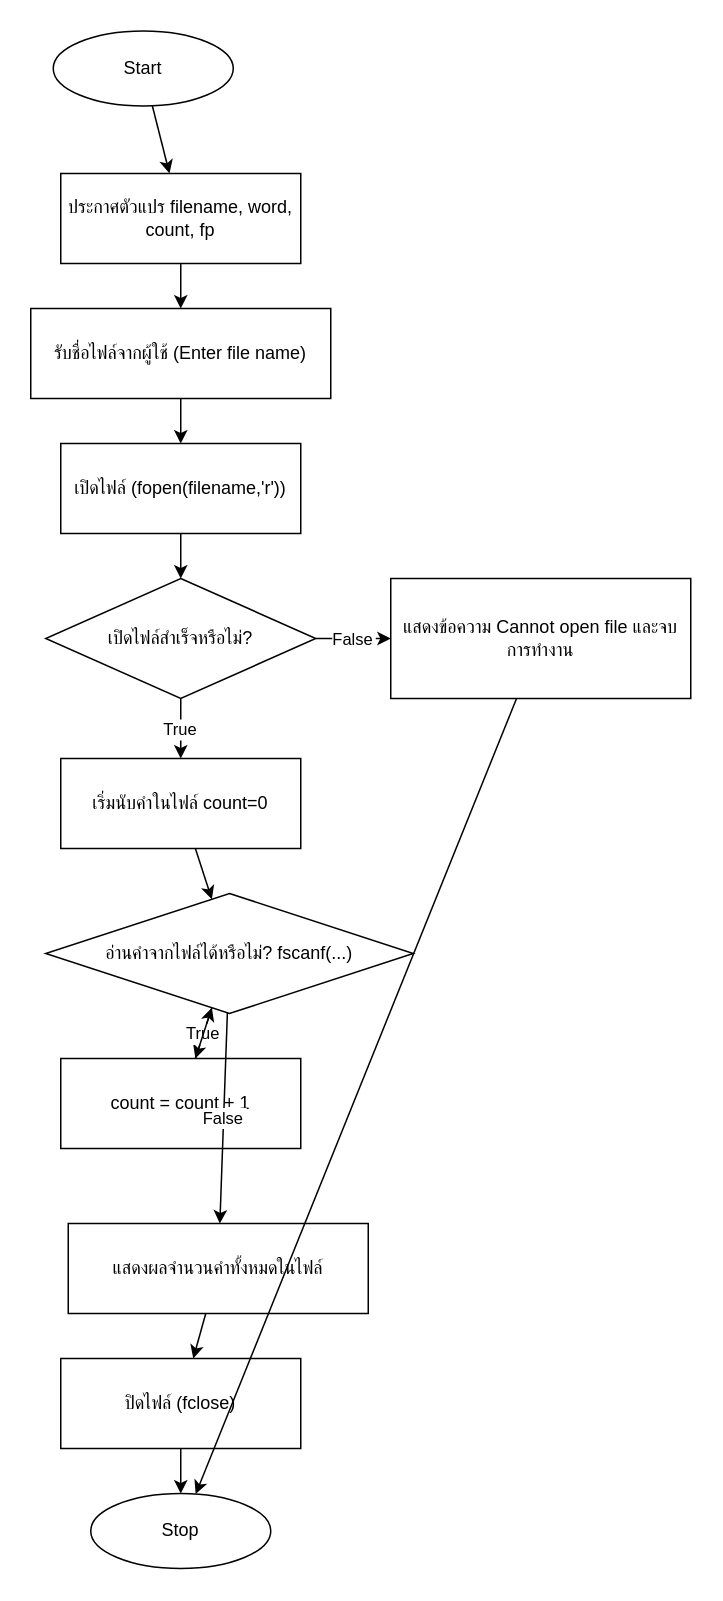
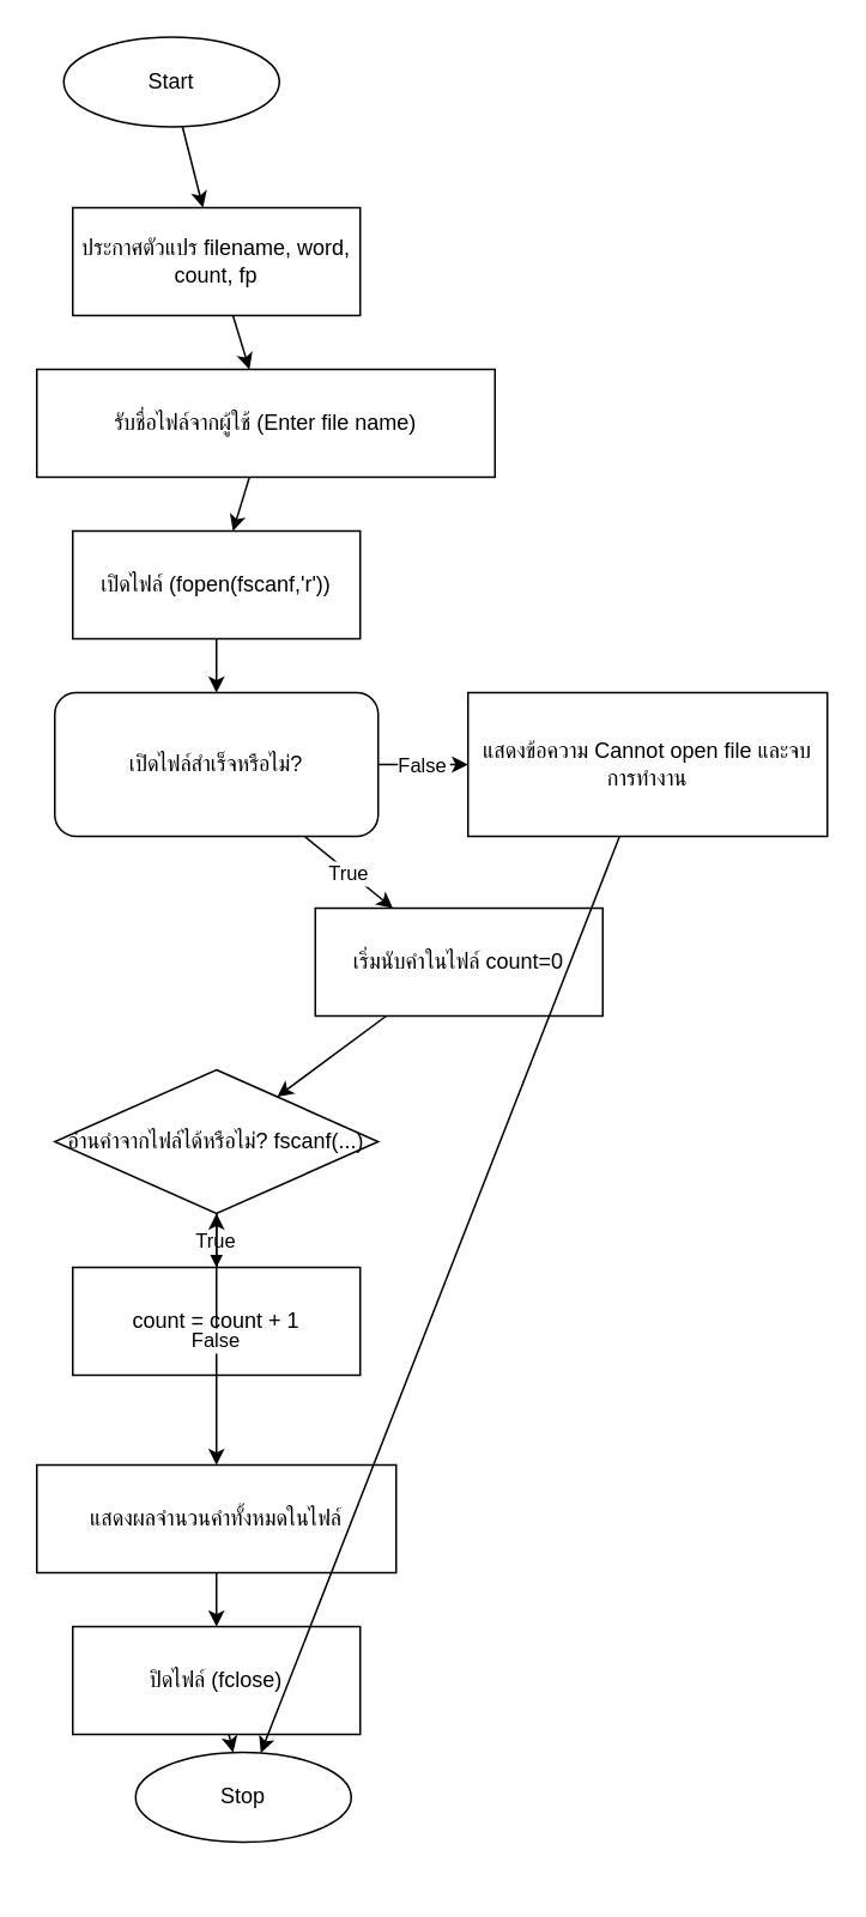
  <mxCell id="0" />
  <mxCell id="1" parent="0" />
  <mxCell id="2" value="Start" style="ellipse;whiteSpace=wrap;html=1;" vertex="1" parent="1"><mxGeometry x="35" y="20" width="120" height="50" as="geometry" /></mxCell>
  <mxCell id="3" value="ประกาศตัวแปร filename, word, count, fp" style="rectangle;whiteSpace=wrap;html=1;" vertex="1" parent="1"><mxGeometry x="40" y="115" width="160" height="60" as="geometry" /></mxCell>
- <mxCell id="4" value="รับชื่อไฟล์จากผู้ใช้ (Enter file name)" style="parallelogram;whiteSpace=wrap;html=1;" vertex="1" parent="1"><mxGeometry x="20" y="205" width="200" height="60" as="geometry" /></mxCell>
- <mxCell id="5" value="เปิดไฟล์ (fopen(filename,'r'))" style="rectangle;whiteSpace=wrap;html=1;" vertex="1" parent="1"><mxGeometry x="40" y="295" width="160" height="60" as="geometry" /></mxCell>
- <mxCell id="6" value="เปิดไฟล์สำเร็จหรือไม่?" style="rhombus;whiteSpace=wrap;html=1;" vertex="1" parent="1"><mxGeometry x="30" y="385" width="180" height="80" as="geometry" /></mxCell>
+ <mxCell id="4" value="รับชื่อไฟล์จากผู้ใช้ (Enter file name)" style="parallelogram;whiteSpace=wrap;html=1;" vertex="1" parent="1"><mxGeometry x="20" y="205" width="255" height="60" as="geometry" /></mxCell>
+ <mxCell id="5" value="เปิดไฟล์ (fopen(fscanf,'r'))" style="rectangle;whiteSpace=wrap;html=1;" vertex="1" parent="1"><mxGeometry x="40" y="295" width="160" height="60" as="geometry" /></mxCell>
+ <mxCell id="6" value="เปิดไฟล์สำเร็จหรือไม่?" style="whiteSpace=wrap;html=1;rounded=1;" vertex="1" parent="1"><mxGeometry x="30" y="385" width="180" height="80" as="geometry" /></mxCell>
  <mxCell id="7" value="แสดงข้อความ Cannot open file และจบการทำงาน" style="rectangle;whiteSpace=wrap;html=1;" vertex="1" parent="1"><mxGeometry x="260" y="385" width="200" height="80" as="geometry" /></mxCell>
- <mxCell id="8" value="เริ่มนับคำในไฟล์ count=0" style="rectangle;whiteSpace=wrap;html=1;" vertex="1" parent="1"><mxGeometry x="40" y="505" width="160" height="60" as="geometry" /></mxCell>
- <mxCell id="9" value="อ่านคำจากไฟล์ได้หรือไม่? fscanf(...)" style="rhombus;whiteSpace=wrap;html=1;" vertex="1" parent="1"><mxGeometry x="30" y="595" width="245" height="80" as="geometry" /></mxCell>
+ <mxCell id="8" value="เริ่มนับคำในไฟล์ count=0" style="rectangle;whiteSpace=wrap;html=1;" vertex="1" parent="1"><mxGeometry x="175" y="505" width="160" height="60" as="geometry" /></mxCell>
+ <mxCell id="9" value="อ่านคำจากไฟล์ได้หรือไม่? fscanf(...)" style="rhombus;whiteSpace=wrap;html=1;" vertex="1" parent="1"><mxGeometry x="30" y="595" width="180" height="80" as="geometry" /></mxCell>
  <mxCell id="10" value="count = count + 1" style="rectangle;whiteSpace=wrap;html=1;" vertex="1" parent="1"><mxGeometry x="40" y="705" width="160" height="60" as="geometry" /></mxCell>
- <mxCell id="11" value="แสดงผลจำนวนคำทั้งหมดในไฟล์" style="parallelogram;whiteSpace=wrap;html=1;" vertex="1" parent="1"><mxGeometry x="45" y="815" width="200" height="60" as="geometry" /></mxCell>
+ <mxCell id="11" value="แสดงผลจำนวนคำทั้งหมดในไฟล์" style="parallelogram;whiteSpace=wrap;html=1;" vertex="1" parent="1"><mxGeometry x="20" y="815" width="200" height="60" as="geometry" /></mxCell>
  <mxCell id="12" value="ปิดไฟล์ (fclose)" style="rectangle;whiteSpace=wrap;html=1;" vertex="1" parent="1"><mxGeometry x="40" y="905" width="160" height="60" as="geometry" /></mxCell>
- <mxCell id="13" value="Stop" style="ellipse;whiteSpace=wrap;html=1;" vertex="1" parent="1"><mxGeometry x="60" y="995" width="120" height="50" as="geometry" /></mxCell>
+ <mxCell id="13" value="Stop" style="ellipse;whiteSpace=wrap;html=1;" vertex="1" parent="1"><mxGeometry x="75" y="975" width="120" height="50" as="geometry" /></mxCell>
  <mxCell id="14" edge="1" parent="1" source="2" target="3"><mxGeometry relative="1" as="geometry" /></mxCell>
  <mxCell id="15" edge="1" parent="1" source="3" target="4"><mxGeometry relative="1" as="geometry" /></mxCell>
  <mxCell id="16" edge="1" parent="1" source="4" target="5"><mxGeometry relative="1" as="geometry" /></mxCell>
  <mxCell id="17" edge="1" parent="1" source="5" target="6"><mxGeometry relative="1" as="geometry" /></mxCell>
  <mxCell id="18" value="False" edge="1" parent="1" source="6" target="7"><mxGeometry relative="1" as="geometry" /></mxCell>
  <mxCell id="19" value="True" edge="1" parent="1" source="6" target="8"><mxGeometry relative="1" as="geometry" /></mxCell>
  <mxCell id="20" edge="1" parent="1" source="8" target="9"><mxGeometry relative="1" as="geometry" /></mxCell>
  <mxCell id="21" value="True" edge="1" parent="1" source="9" target="10"><mxGeometry relative="1" as="geometry" /></mxCell>
  <mxCell id="22" edge="1" parent="1" source="10" target="9"><mxGeometry relative="1" as="geometry" /></mxCell>
  <mxCell id="23" value="False" edge="1" parent="1" source="9" target="11"><mxGeometry relative="1" as="geometry" /></mxCell>
  <mxCell id="24" edge="1" parent="1" source="11" target="12"><mxGeometry relative="1" as="geometry" /></mxCell>
  <mxCell id="25" edge="1" parent="1" source="12" target="13"><mxGeometry relative="1" as="geometry" /></mxCell>
  <mxCell id="26" edge="1" parent="1" source="7" target="13"><mxGeometry relative="1" as="geometry" /></mxCell>
